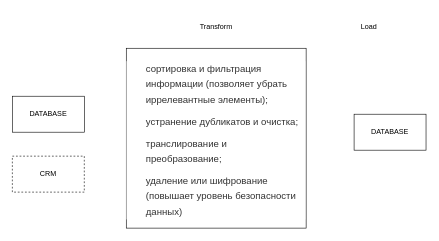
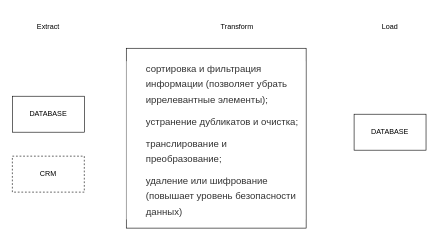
  <mxCell id="0" />
  <mxCell id="1" parent="0" />
  <mxCell id="2" value="DATABASE" style="rounded=0;whiteSpace=wrap;html=1;" vertex="1" parent="1"><mxGeometry x="20" y="160" width="120" height="60" as="geometry" /></mxCell>
  <mxCell id="3" value="CRM" style="rounded=0;whiteSpace=wrap;html=1;dashed=1;" vertex="1" parent="1"><mxGeometry x="20" y="260" width="120" height="60" as="geometry" /></mxCell>
- <mxCell id="5" value="Transform" style="text;html=1;align=center;verticalAlign=middle;whiteSpace=wrap;rounded=0;" vertex="1" parent="1"><mxGeometry x="315" y="20" width="90" height="50" as="geometry" /></mxCell>
+ <mxCell id="4" value="Extract" style="text;html=1;align=center;verticalAlign=middle;whiteSpace=wrap;rounded=0;" vertex="1" parent="1"><mxGeometry x="50" y="30" width="60" height="30" as="geometry" /></mxCell>
+ <mxCell id="5" value="Transform" style="text;html=1;align=center;verticalAlign=middle;whiteSpace=wrap;rounded=0;" vertex="1" parent="1"><mxGeometry x="350" y="20" width="90" height="50" as="geometry" /></mxCell>
  <mxCell id="6" value="&lt;br&gt;&lt;ul style=&quot;box-sizing: border-box; margin: 1.5em 0px 2em; list-style: none; padding: 0px; max-width: 100%; color: rgb(41, 41, 41); font-family: GothamPro, sans-serif; font-size: 16px; font-style: normal; font-variant-ligatures: normal; font-variant-caps: normal; font-weight: 400; letter-spacing: normal; orphans: 2; text-align: left; text-indent: 0px; text-transform: none; widows: 2; word-spacing: 0px; -webkit-text-stroke-width: 0px; white-space: normal; background-color: rgb(255, 255, 255); text-decoration-thickness: initial; text-decoration-style: initial; text-decoration-color: initial;&quot;&gt;&lt;li style=&quot;box-sizing: border-box; margin: 0.7em 0px; list-style: none; padding-left: 2em; position: relative; color: rgb(51, 51, 51); font-weight: 400; font-size: 16px; line-height: 25.6px;&quot;&gt;сортировка и фильтрация информации (позволяет убрать иррелевантные элементы);&lt;/li&gt;&lt;li style=&quot;box-sizing: border-box; margin: 0.7em 0px; list-style: none; padding-left: 2em; position: relative; color: rgb(51, 51, 51); font-weight: 400; font-size: 16px; line-height: 25.6px;&quot;&gt;устранение дубликатов и очистка;&lt;/li&gt;&lt;li style=&quot;box-sizing: border-box; margin: 0.7em 0px; list-style: none; padding-left: 2em; position: relative; color: rgb(51, 51, 51); font-weight: 400; font-size: 16px; line-height: 25.6px;&quot;&gt;транслирование и преобразование;&lt;/li&gt;&lt;li style=&quot;box-sizing: border-box; margin: 0.7em 0px; list-style: none; padding-left: 2em; position: relative; color: rgb(51, 51, 51); font-weight: 400; font-size: 16px; line-height: 25.6px;&quot;&gt;удаление или шифрование (повышает уровень безопасности данных)&lt;/li&gt;&lt;/ul&gt;" style="whiteSpace=wrap;html=1;aspect=fixed;" vertex="1" parent="1"><mxGeometry x="210" y="80" width="300" height="300" as="geometry" /></mxCell>
- <mxCell id="7" value="Load" style="text;html=1;align=center;verticalAlign=middle;whiteSpace=wrap;rounded=0;" vertex="1" parent="1"><mxGeometry x="585" y="30" width="60" height="30" as="geometry" /></mxCell>
+ <mxCell id="7" value="Load" style="text;html=1;align=center;verticalAlign=middle;whiteSpace=wrap;rounded=0;" vertex="1" parent="1"><mxGeometry x="620" y="30" width="60" height="30" as="geometry" /></mxCell>
  <mxCell id="8" value="DATABASE" style="rounded=0;whiteSpace=wrap;html=1;" vertex="1" parent="1"><mxGeometry x="590" y="190" width="120" height="60" as="geometry" /></mxCell>
